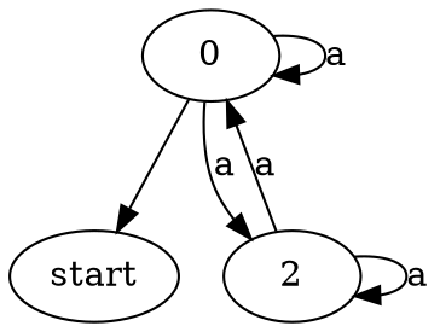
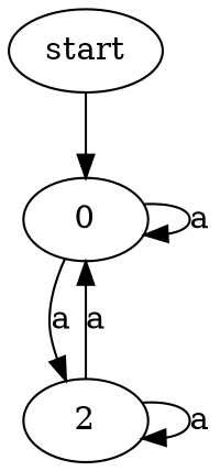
  digraph {
    start
    0
    n3 [label=2]
-   0 -> start
+   start -> 0
    0 -> 0 [label=a]
    0 -> n3 [label=a]
    n3 -> 0 [label=a]
    n3 -> n3 [label=a]
  }
